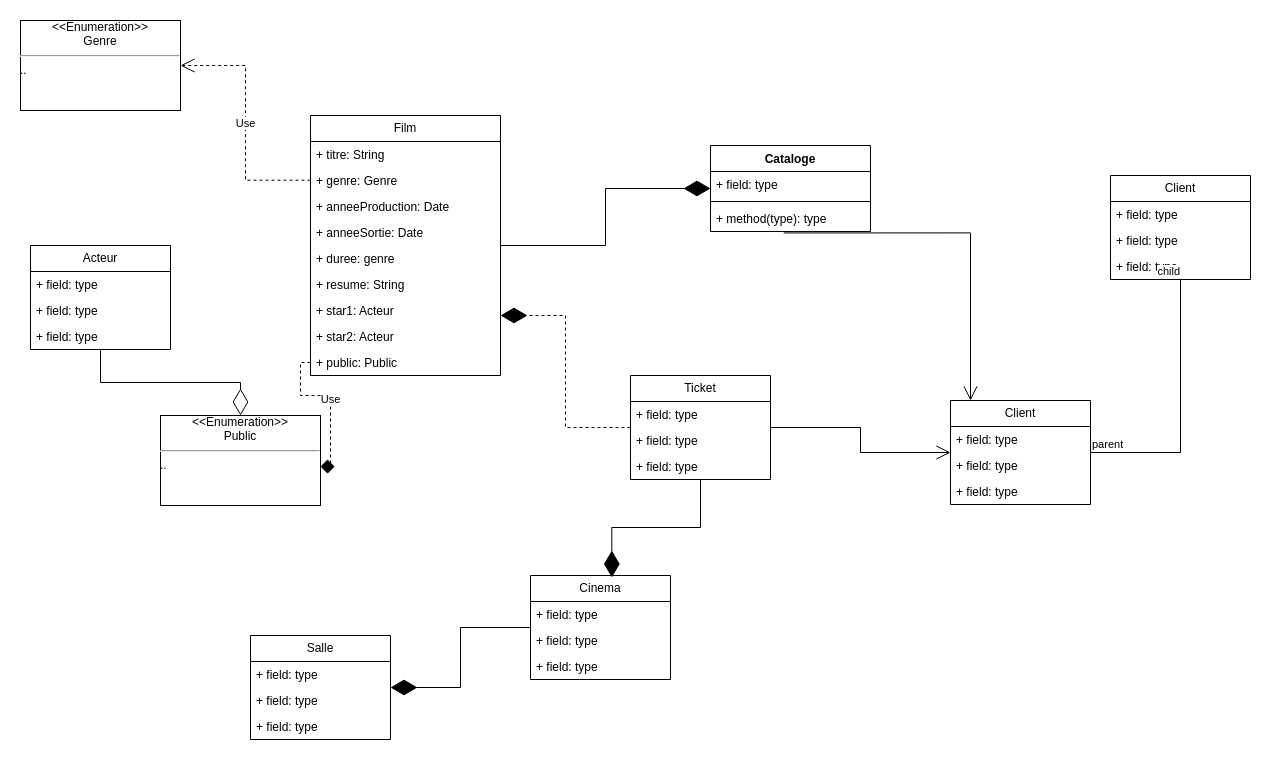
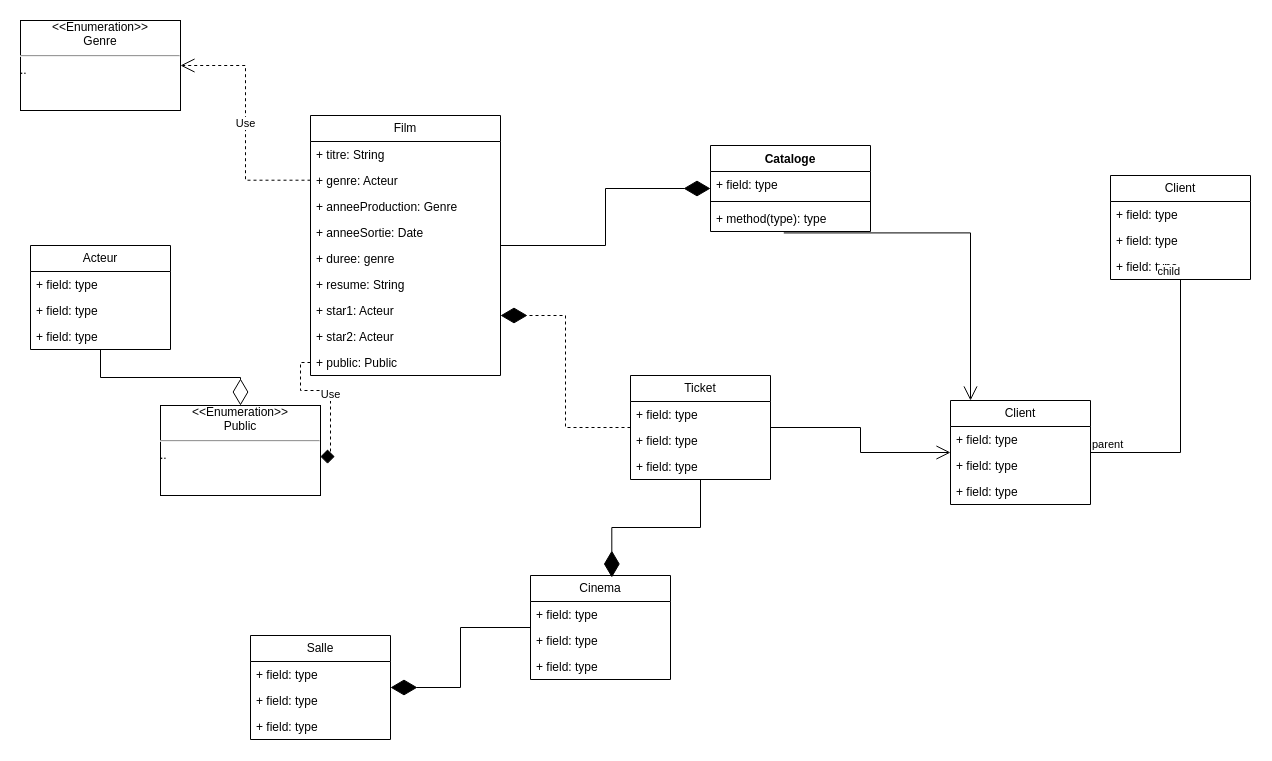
  <mxCell id="0" />
  <mxCell id="1" parent="0" />
  <mxCell id="2" value="Film" style="swimlane;fontStyle=0;childLayout=stackLayout;horizontal=1;startSize=26;fillColor=none;horizontalStack=0;resizeParent=1;resizeParentMax=0;resizeLast=0;collapsible=1;marginBottom=0;whiteSpace=wrap;html=1;" vertex="1" parent="1"><mxGeometry x="310" y="115" width="190" height="260" as="geometry" /></mxCell>
  <mxCell id="3" value="+ titre: String" style="text;strokeColor=none;fillColor=none;align=left;verticalAlign=top;spacingLeft=4;spacingRight=4;overflow=hidden;rotatable=0;points=[[0,0.5],[1,0.5]];portConstraint=eastwest;whiteSpace=wrap;html=1;" vertex="1" parent="2"><mxGeometry y="26" width="190" height="26" as="geometry" /></mxCell>
  <mxCell id="4" value="Use" style="endArrow=open;endSize=12;dashed=1;html=1;rounded=0;edgeStyle=elbowEdgeStyle;" edge="1" parent="2" target="13"><mxGeometry width="160" relative="1" as="geometry"><mxPoint y="64.71" as="sourcePoint" /><mxPoint x="-60" y="64.861" as="targetPoint" /></mxGeometry></mxCell>
- <mxCell id="5" value="+ genre: Genre " style="text;strokeColor=none;fillColor=none;align=left;verticalAlign=top;spacingLeft=4;spacingRight=4;overflow=hidden;rotatable=0;points=[[0,0.5],[1,0.5]];portConstraint=eastwest;whiteSpace=wrap;html=1;" vertex="1" parent="2"><mxGeometry y="52" width="190" height="26" as="geometry" /></mxCell>
- <mxCell id="6" value="&lt;div&gt;+ anneeProduction: Date&lt;/div&gt;" style="text;strokeColor=none;fillColor=none;align=left;verticalAlign=top;spacingLeft=4;spacingRight=4;overflow=hidden;rotatable=0;points=[[0,0.5],[1,0.5]];portConstraint=eastwest;whiteSpace=wrap;html=1;" vertex="1" parent="2"><mxGeometry y="78" width="190" height="26" as="geometry" /></mxCell>
+ <mxCell id="5" value="+ genre: Acteur " style="text;strokeColor=none;fillColor=none;align=left;verticalAlign=top;spacingLeft=4;spacingRight=4;overflow=hidden;rotatable=0;points=[[0,0.5],[1,0.5]];portConstraint=eastwest;whiteSpace=wrap;html=1;" vertex="1" parent="2"><mxGeometry y="52" width="190" height="26" as="geometry" /></mxCell>
+ <mxCell id="6" value="&lt;div&gt;+ anneeProduction: Genre&lt;/div&gt;" style="text;strokeColor=none;fillColor=none;align=left;verticalAlign=top;spacingLeft=4;spacingRight=4;overflow=hidden;rotatable=0;points=[[0,0.5],[1,0.5]];portConstraint=eastwest;whiteSpace=wrap;html=1;" vertex="1" parent="2"><mxGeometry y="78" width="190" height="26" as="geometry" /></mxCell>
  <mxCell id="7" value="&lt;div&gt;+ anneeSortie: Date&lt;/div&gt;" style="text;strokeColor=none;fillColor=none;align=left;verticalAlign=top;spacingLeft=4;spacingRight=4;overflow=hidden;rotatable=0;points=[[0,0.5],[1,0.5]];portConstraint=eastwest;whiteSpace=wrap;html=1;" vertex="1" parent="2"><mxGeometry y="104" width="190" height="26" as="geometry" /></mxCell>
  <mxCell id="8" value="+ duree: genre" style="text;strokeColor=none;fillColor=none;align=left;verticalAlign=top;spacingLeft=4;spacingRight=4;overflow=hidden;rotatable=0;points=[[0,0.5],[1,0.5]];portConstraint=eastwest;whiteSpace=wrap;html=1;" vertex="1" parent="2"><mxGeometry y="130" width="190" height="26" as="geometry" /></mxCell>
  <mxCell id="9" value="+ resume: String" style="text;strokeColor=none;fillColor=none;align=left;verticalAlign=top;spacingLeft=4;spacingRight=4;overflow=hidden;rotatable=0;points=[[0,0.5],[1,0.5]];portConstraint=eastwest;whiteSpace=wrap;html=1;" vertex="1" parent="2"><mxGeometry y="156" width="190" height="26" as="geometry" /></mxCell>
  <mxCell id="10" value="+ star1: Acteur" style="text;strokeColor=none;fillColor=none;align=left;verticalAlign=top;spacingLeft=4;spacingRight=4;overflow=hidden;rotatable=0;points=[[0,0.5],[1,0.5]];portConstraint=eastwest;whiteSpace=wrap;html=1;" vertex="1" parent="2"><mxGeometry y="182" width="190" height="26" as="geometry" /></mxCell>
  <mxCell id="11" value="+ star2: Acteur" style="text;strokeColor=none;fillColor=none;align=left;verticalAlign=top;spacingLeft=4;spacingRight=4;overflow=hidden;rotatable=0;points=[[0,0.5],[1,0.5]];portConstraint=eastwest;whiteSpace=wrap;html=1;" vertex="1" parent="2"><mxGeometry y="208" width="190" height="26" as="geometry" /></mxCell>
  <mxCell id="12" value="+ public: Public" style="text;strokeColor=none;fillColor=none;align=left;verticalAlign=top;spacingLeft=4;spacingRight=4;overflow=hidden;rotatable=0;points=[[0,0.5],[1,0.5]];portConstraint=eastwest;whiteSpace=wrap;html=1;" vertex="1" parent="2"><mxGeometry y="234" width="190" height="26" as="geometry" /></mxCell>
  <mxCell id="13" value="&lt;div align=&quot;center&quot;&gt;&amp;lt;&amp;lt;Enumeration&amp;gt;&amp;gt;&lt;br&gt;&lt;/div&gt;&lt;div align=&quot;center&quot;&gt;Genre&lt;br&gt;&lt;hr&gt;&lt;/div&gt;.." style="verticalAlign=top;align=left;overflow=fill;html=1;whiteSpace=wrap;" vertex="1" parent="1"><mxGeometry x="20" y="20" width="160" height="90" as="geometry" /></mxCell>
  <mxCell id="14" value="Acteur" style="swimlane;fontStyle=0;childLayout=stackLayout;horizontal=1;startSize=26;fillColor=none;horizontalStack=0;resizeParent=1;resizeParentMax=0;resizeLast=0;collapsible=1;marginBottom=0;whiteSpace=wrap;html=1;" vertex="1" parent="1"><mxGeometry x="30" y="245" width="140" height="104" as="geometry" /></mxCell>
  <mxCell id="15" value="+ field: type" style="text;strokeColor=none;fillColor=none;align=left;verticalAlign=top;spacingLeft=4;spacingRight=4;overflow=hidden;rotatable=0;points=[[0,0.5],[1,0.5]];portConstraint=eastwest;whiteSpace=wrap;html=1;" vertex="1" parent="14"><mxGeometry y="26" width="140" height="26" as="geometry" /></mxCell>
  <mxCell id="16" value="+ field: type" style="text;strokeColor=none;fillColor=none;align=left;verticalAlign=top;spacingLeft=4;spacingRight=4;overflow=hidden;rotatable=0;points=[[0,0.5],[1,0.5]];portConstraint=eastwest;whiteSpace=wrap;html=1;" vertex="1" parent="14"><mxGeometry y="52" width="140" height="26" as="geometry" /></mxCell>
  <mxCell id="17" value="+ field: type" style="text;strokeColor=none;fillColor=none;align=left;verticalAlign=top;spacingLeft=4;spacingRight=4;overflow=hidden;rotatable=0;points=[[0,0.5],[1,0.5]];portConstraint=eastwest;whiteSpace=wrap;html=1;" vertex="1" parent="14"><mxGeometry y="78" width="140" height="26" as="geometry" /></mxCell>
  <mxCell id="18" value="" style="endArrow=diamondThin;endFill=0;endSize=24;html=1;rounded=0;edgeStyle=orthogonalEdgeStyle;" edge="1" parent="1" source="14" target="19"><mxGeometry width="160" relative="1" as="geometry"><mxPoint x="130" y="215" as="sourcePoint" /><mxPoint x="290" y="215" as="targetPoint" /></mxGeometry></mxCell>
- <mxCell id="19" value="&lt;div align=&quot;center&quot;&gt;&amp;lt;&amp;lt;Enumeration&amp;gt;&amp;gt;&lt;br&gt;&lt;/div&gt;&lt;div align=&quot;center&quot;&gt;Public&lt;hr&gt;&lt;/div&gt;.." style="verticalAlign=top;align=left;overflow=fill;html=1;whiteSpace=wrap;" vertex="1" parent="1"><mxGeometry x="160" y="415" width="160" height="90" as="geometry" /></mxCell>
+ <mxCell id="19" value="&lt;div align=&quot;center&quot;&gt;&amp;lt;&amp;lt;Enumeration&amp;gt;&amp;gt;&lt;br&gt;&lt;/div&gt;&lt;div align=&quot;center&quot;&gt;Public&lt;hr&gt;&lt;/div&gt;.." style="verticalAlign=top;align=left;overflow=fill;html=1;whiteSpace=wrap;" vertex="1" parent="1"><mxGeometry x="160" y="405" width="160" height="90" as="geometry" /></mxCell>
  <mxCell id="20" value="Use" style="endArrow=diamond;endSize=12;dashed=1;html=1;rounded=0;entryX=0.999;entryY=0.568;entryDx=0;entryDy=0;entryPerimeter=0;edgeStyle=orthogonalEdgeStyle;" edge="1" parent="1" source="12" target="19"><mxGeometry width="160" relative="1" as="geometry"><mxPoint x="370" y="465" as="sourcePoint" /><mxPoint x="530" y="465" as="targetPoint" /></mxGeometry></mxCell>
  <mxCell id="21" value="Cataloge" style="swimlane;fontStyle=1;align=center;verticalAlign=top;childLayout=stackLayout;horizontal=1;startSize=26;horizontalStack=0;resizeParent=1;resizeParentMax=0;resizeLast=0;collapsible=1;marginBottom=0;whiteSpace=wrap;html=1;" vertex="1" parent="1"><mxGeometry x="710" y="145" width="160" height="86" as="geometry" /></mxCell>
  <mxCell id="22" value="+ field: type" style="text;strokeColor=none;fillColor=none;align=left;verticalAlign=top;spacingLeft=4;spacingRight=4;overflow=hidden;rotatable=0;points=[[0,0.5],[1,0.5]];portConstraint=eastwest;whiteSpace=wrap;html=1;" vertex="1" parent="21"><mxGeometry y="26" width="160" height="26" as="geometry" /></mxCell>
  <mxCell id="23" value="" style="line;strokeWidth=1;fillColor=none;align=left;verticalAlign=middle;spacingTop=-1;spacingLeft=3;spacingRight=3;rotatable=0;labelPosition=right;points=[];portConstraint=eastwest;strokeColor=inherit;" vertex="1" parent="21"><mxGeometry y="52" width="160" height="8" as="geometry" /></mxCell>
  <mxCell id="24" value="+ method(type): type" style="text;strokeColor=none;fillColor=none;align=left;verticalAlign=top;spacingLeft=4;spacingRight=4;overflow=hidden;rotatable=0;points=[[0,0.5],[1,0.5]];portConstraint=eastwest;whiteSpace=wrap;html=1;" vertex="1" parent="21"><mxGeometry y="60" width="160" height="26" as="geometry" /></mxCell>
  <mxCell id="25" value="" style="endArrow=diamondThin;endFill=1;endSize=24;html=1;rounded=0;edgeStyle=elbowEdgeStyle;" edge="1" parent="1" source="2" target="21"><mxGeometry width="160" relative="1" as="geometry"><mxPoint x="520" y="195" as="sourcePoint" /><mxPoint x="680" y="195" as="targetPoint" /></mxGeometry></mxCell>
  <mxCell id="26" value="Ticket" style="swimlane;fontStyle=0;childLayout=stackLayout;horizontal=1;startSize=26;fillColor=none;horizontalStack=0;resizeParent=1;resizeParentMax=0;resizeLast=0;collapsible=1;marginBottom=0;whiteSpace=wrap;html=1;" vertex="1" parent="1"><mxGeometry x="630" y="375" width="140" height="104" as="geometry" /></mxCell>
  <mxCell id="27" value="+ field: type" style="text;strokeColor=none;fillColor=none;align=left;verticalAlign=top;spacingLeft=4;spacingRight=4;overflow=hidden;rotatable=0;points=[[0,0.5],[1,0.5]];portConstraint=eastwest;whiteSpace=wrap;html=1;" vertex="1" parent="26"><mxGeometry y="26" width="140" height="26" as="geometry" /></mxCell>
  <mxCell id="28" value="+ field: type" style="text;strokeColor=none;fillColor=none;align=left;verticalAlign=top;spacingLeft=4;spacingRight=4;overflow=hidden;rotatable=0;points=[[0,0.5],[1,0.5]];portConstraint=eastwest;whiteSpace=wrap;html=1;" vertex="1" parent="26"><mxGeometry y="52" width="140" height="26" as="geometry" /></mxCell>
  <mxCell id="29" value="+ field: type" style="text;strokeColor=none;fillColor=none;align=left;verticalAlign=top;spacingLeft=4;spacingRight=4;overflow=hidden;rotatable=0;points=[[0,0.5],[1,0.5]];portConstraint=eastwest;whiteSpace=wrap;html=1;" vertex="1" parent="26"><mxGeometry y="78" width="140" height="26" as="geometry" /></mxCell>
  <mxCell id="30" value="" style="endArrow=diamondThin;endFill=1;endSize=24;html=1;rounded=0;edgeStyle=orthogonalEdgeStyle;elbow=vertical;dashed=1;" edge="1" parent="1" source="26" target="2"><mxGeometry width="160" relative="1" as="geometry"><mxPoint x="450" y="325" as="sourcePoint" /><mxPoint x="610" y="325" as="targetPoint" /><Array as="points"><mxPoint x="565" y="427" /><mxPoint x="565" y="315" /></Array></mxGeometry></mxCell>
  <mxCell id="31" value="Cinema" style="swimlane;fontStyle=0;childLayout=stackLayout;horizontal=1;startSize=26;fillColor=none;horizontalStack=0;resizeParent=1;resizeParentMax=0;resizeLast=0;collapsible=1;marginBottom=0;whiteSpace=wrap;html=1;" vertex="1" parent="1"><mxGeometry x="530" y="575" width="140" height="104" as="geometry" /></mxCell>
  <mxCell id="32" value="+ field: type" style="text;strokeColor=none;fillColor=none;align=left;verticalAlign=top;spacingLeft=4;spacingRight=4;overflow=hidden;rotatable=0;points=[[0,0.5],[1,0.5]];portConstraint=eastwest;whiteSpace=wrap;html=1;" vertex="1" parent="31"><mxGeometry y="26" width="140" height="26" as="geometry" /></mxCell>
  <mxCell id="33" value="+ field: type" style="text;strokeColor=none;fillColor=none;align=left;verticalAlign=top;spacingLeft=4;spacingRight=4;overflow=hidden;rotatable=0;points=[[0,0.5],[1,0.5]];portConstraint=eastwest;whiteSpace=wrap;html=1;" vertex="1" parent="31"><mxGeometry y="52" width="140" height="26" as="geometry" /></mxCell>
  <mxCell id="34" value="+ field: type" style="text;strokeColor=none;fillColor=none;align=left;verticalAlign=top;spacingLeft=4;spacingRight=4;overflow=hidden;rotatable=0;points=[[0,0.5],[1,0.5]];portConstraint=eastwest;whiteSpace=wrap;html=1;" vertex="1" parent="31"><mxGeometry y="78" width="140" height="26" as="geometry" /></mxCell>
  <mxCell id="35" value="" style="endArrow=diamondThin;endFill=1;endSize=24;html=1;rounded=0;entryX=0.581;entryY=0.019;entryDx=0;entryDy=0;entryPerimeter=0;edgeStyle=orthogonalEdgeStyle;" edge="1" parent="1" source="26" target="31"><mxGeometry width="160" relative="1" as="geometry"><mxPoint x="480" y="535" as="sourcePoint" /><mxPoint x="640" y="535" as="targetPoint" /></mxGeometry></mxCell>
  <mxCell id="36" value="Salle" style="swimlane;fontStyle=0;childLayout=stackLayout;horizontal=1;startSize=26;fillColor=none;horizontalStack=0;resizeParent=1;resizeParentMax=0;resizeLast=0;collapsible=1;marginBottom=0;whiteSpace=wrap;html=1;" vertex="1" parent="1"><mxGeometry x="250" y="635" width="140" height="104" as="geometry" /></mxCell>
  <mxCell id="37" value="+ field: type" style="text;strokeColor=none;fillColor=none;align=left;verticalAlign=top;spacingLeft=4;spacingRight=4;overflow=hidden;rotatable=0;points=[[0,0.5],[1,0.5]];portConstraint=eastwest;whiteSpace=wrap;html=1;" vertex="1" parent="36"><mxGeometry y="26" width="140" height="26" as="geometry" /></mxCell>
  <mxCell id="38" value="+ field: type" style="text;strokeColor=none;fillColor=none;align=left;verticalAlign=top;spacingLeft=4;spacingRight=4;overflow=hidden;rotatable=0;points=[[0,0.5],[1,0.5]];portConstraint=eastwest;whiteSpace=wrap;html=1;" vertex="1" parent="36"><mxGeometry y="52" width="140" height="26" as="geometry" /></mxCell>
  <mxCell id="39" value="+ field: type" style="text;strokeColor=none;fillColor=none;align=left;verticalAlign=top;spacingLeft=4;spacingRight=4;overflow=hidden;rotatable=0;points=[[0,0.5],[1,0.5]];portConstraint=eastwest;whiteSpace=wrap;html=1;" vertex="1" parent="36"><mxGeometry y="78" width="140" height="26" as="geometry" /></mxCell>
  <mxCell id="40" value="" style="endArrow=diamondThin;endFill=1;endSize=24;html=1;rounded=0;edgeStyle=elbowEdgeStyle;" edge="1" parent="1" source="31" target="36"><mxGeometry width="160" relative="1" as="geometry"><mxPoint x="390" y="615" as="sourcePoint" /><mxPoint x="550" y="615" as="targetPoint" /></mxGeometry></mxCell>
  <mxCell id="41" value="Client" style="swimlane;fontStyle=0;childLayout=stackLayout;horizontal=1;startSize=26;fillColor=none;horizontalStack=0;resizeParent=1;resizeParentMax=0;resizeLast=0;collapsible=1;marginBottom=0;whiteSpace=wrap;html=1;" vertex="1" parent="1"><mxGeometry x="950" y="400" width="140" height="104" as="geometry" /></mxCell>
  <mxCell id="42" value="+ field: type" style="text;strokeColor=none;fillColor=none;align=left;verticalAlign=top;spacingLeft=4;spacingRight=4;overflow=hidden;rotatable=0;points=[[0,0.5],[1,0.5]];portConstraint=eastwest;whiteSpace=wrap;html=1;" vertex="1" parent="41"><mxGeometry y="26" width="140" height="26" as="geometry" /></mxCell>
  <mxCell id="43" value="+ field: type" style="text;strokeColor=none;fillColor=none;align=left;verticalAlign=top;spacingLeft=4;spacingRight=4;overflow=hidden;rotatable=0;points=[[0,0.5],[1,0.5]];portConstraint=eastwest;whiteSpace=wrap;html=1;" vertex="1" parent="41"><mxGeometry y="52" width="140" height="26" as="geometry" /></mxCell>
  <mxCell id="44" value="+ field: type" style="text;strokeColor=none;fillColor=none;align=left;verticalAlign=top;spacingLeft=4;spacingRight=4;overflow=hidden;rotatable=0;points=[[0,0.5],[1,0.5]];portConstraint=eastwest;whiteSpace=wrap;html=1;" vertex="1" parent="41"><mxGeometry y="78" width="140" height="26" as="geometry" /></mxCell>
  <mxCell id="45" value="Client" style="swimlane;fontStyle=0;childLayout=stackLayout;horizontal=1;startSize=26;fillColor=none;horizontalStack=0;resizeParent=1;resizeParentMax=0;resizeLast=0;collapsible=1;marginBottom=0;whiteSpace=wrap;html=1;" vertex="1" parent="1"><mxGeometry x="1110" y="175" width="140" height="104" as="geometry" /></mxCell>
  <mxCell id="46" value="+ field: type" style="text;strokeColor=none;fillColor=none;align=left;verticalAlign=top;spacingLeft=4;spacingRight=4;overflow=hidden;rotatable=0;points=[[0,0.5],[1,0.5]];portConstraint=eastwest;whiteSpace=wrap;html=1;" vertex="1" parent="45"><mxGeometry y="26" width="140" height="26" as="geometry" /></mxCell>
  <mxCell id="47" value="+ field: type" style="text;strokeColor=none;fillColor=none;align=left;verticalAlign=top;spacingLeft=4;spacingRight=4;overflow=hidden;rotatable=0;points=[[0,0.5],[1,0.5]];portConstraint=eastwest;whiteSpace=wrap;html=1;" vertex="1" parent="45"><mxGeometry y="52" width="140" height="26" as="geometry" /></mxCell>
  <mxCell id="48" value="+ field: type" style="text;strokeColor=none;fillColor=none;align=left;verticalAlign=top;spacingLeft=4;spacingRight=4;overflow=hidden;rotatable=0;points=[[0,0.5],[1,0.5]];portConstraint=eastwest;whiteSpace=wrap;html=1;" vertex="1" parent="45"><mxGeometry y="78" width="140" height="26" as="geometry" /></mxCell>
  <mxCell id="49" value="" style="endArrow=none;html=1;edgeStyle=orthogonalEdgeStyle;rounded=0;" edge="1" parent="1" source="41" target="45"><mxGeometry relative="1" as="geometry"><mxPoint x="830" y="355" as="sourcePoint" /><mxPoint x="990" y="355" as="targetPoint" /></mxGeometry></mxCell>
  <mxCell id="50" value="parent" style="edgeLabel;resizable=0;html=1;align=left;verticalAlign=bottom;" connectable="0" vertex="1" parent="49"><mxGeometry x="-1" relative="1" as="geometry" /></mxCell>
  <mxCell id="51" value="child" style="edgeLabel;resizable=0;html=1;align=right;verticalAlign=bottom;" connectable="0" vertex="1" parent="49"><mxGeometry x="1" relative="1" as="geometry" /></mxCell>
  <mxCell id="52" value="" style="endArrow=open;endFill=1;endSize=12;html=1;rounded=0;edgeStyle=elbowEdgeStyle;" edge="1" parent="1" source="26" target="41"><mxGeometry width="160" relative="1" as="geometry"><mxPoint x="830" y="295" as="sourcePoint" /><mxPoint x="990" y="295" as="targetPoint" /></mxGeometry></mxCell>
  <mxCell id="53" value="" style="endArrow=open;endFill=1;endSize=12;html=1;rounded=0;exitX=0.458;exitY=1.055;exitDx=0;exitDy=0;exitPerimeter=0;edgeStyle=orthogonalEdgeStyle;" edge="1" parent="1" source="24" target="41"><mxGeometry width="160" relative="1" as="geometry"><mxPoint x="830" y="255" as="sourcePoint" /><mxPoint x="990" y="255" as="targetPoint" /><Array as="points"><mxPoint x="970" y="232" /></Array></mxGeometry></mxCell>
